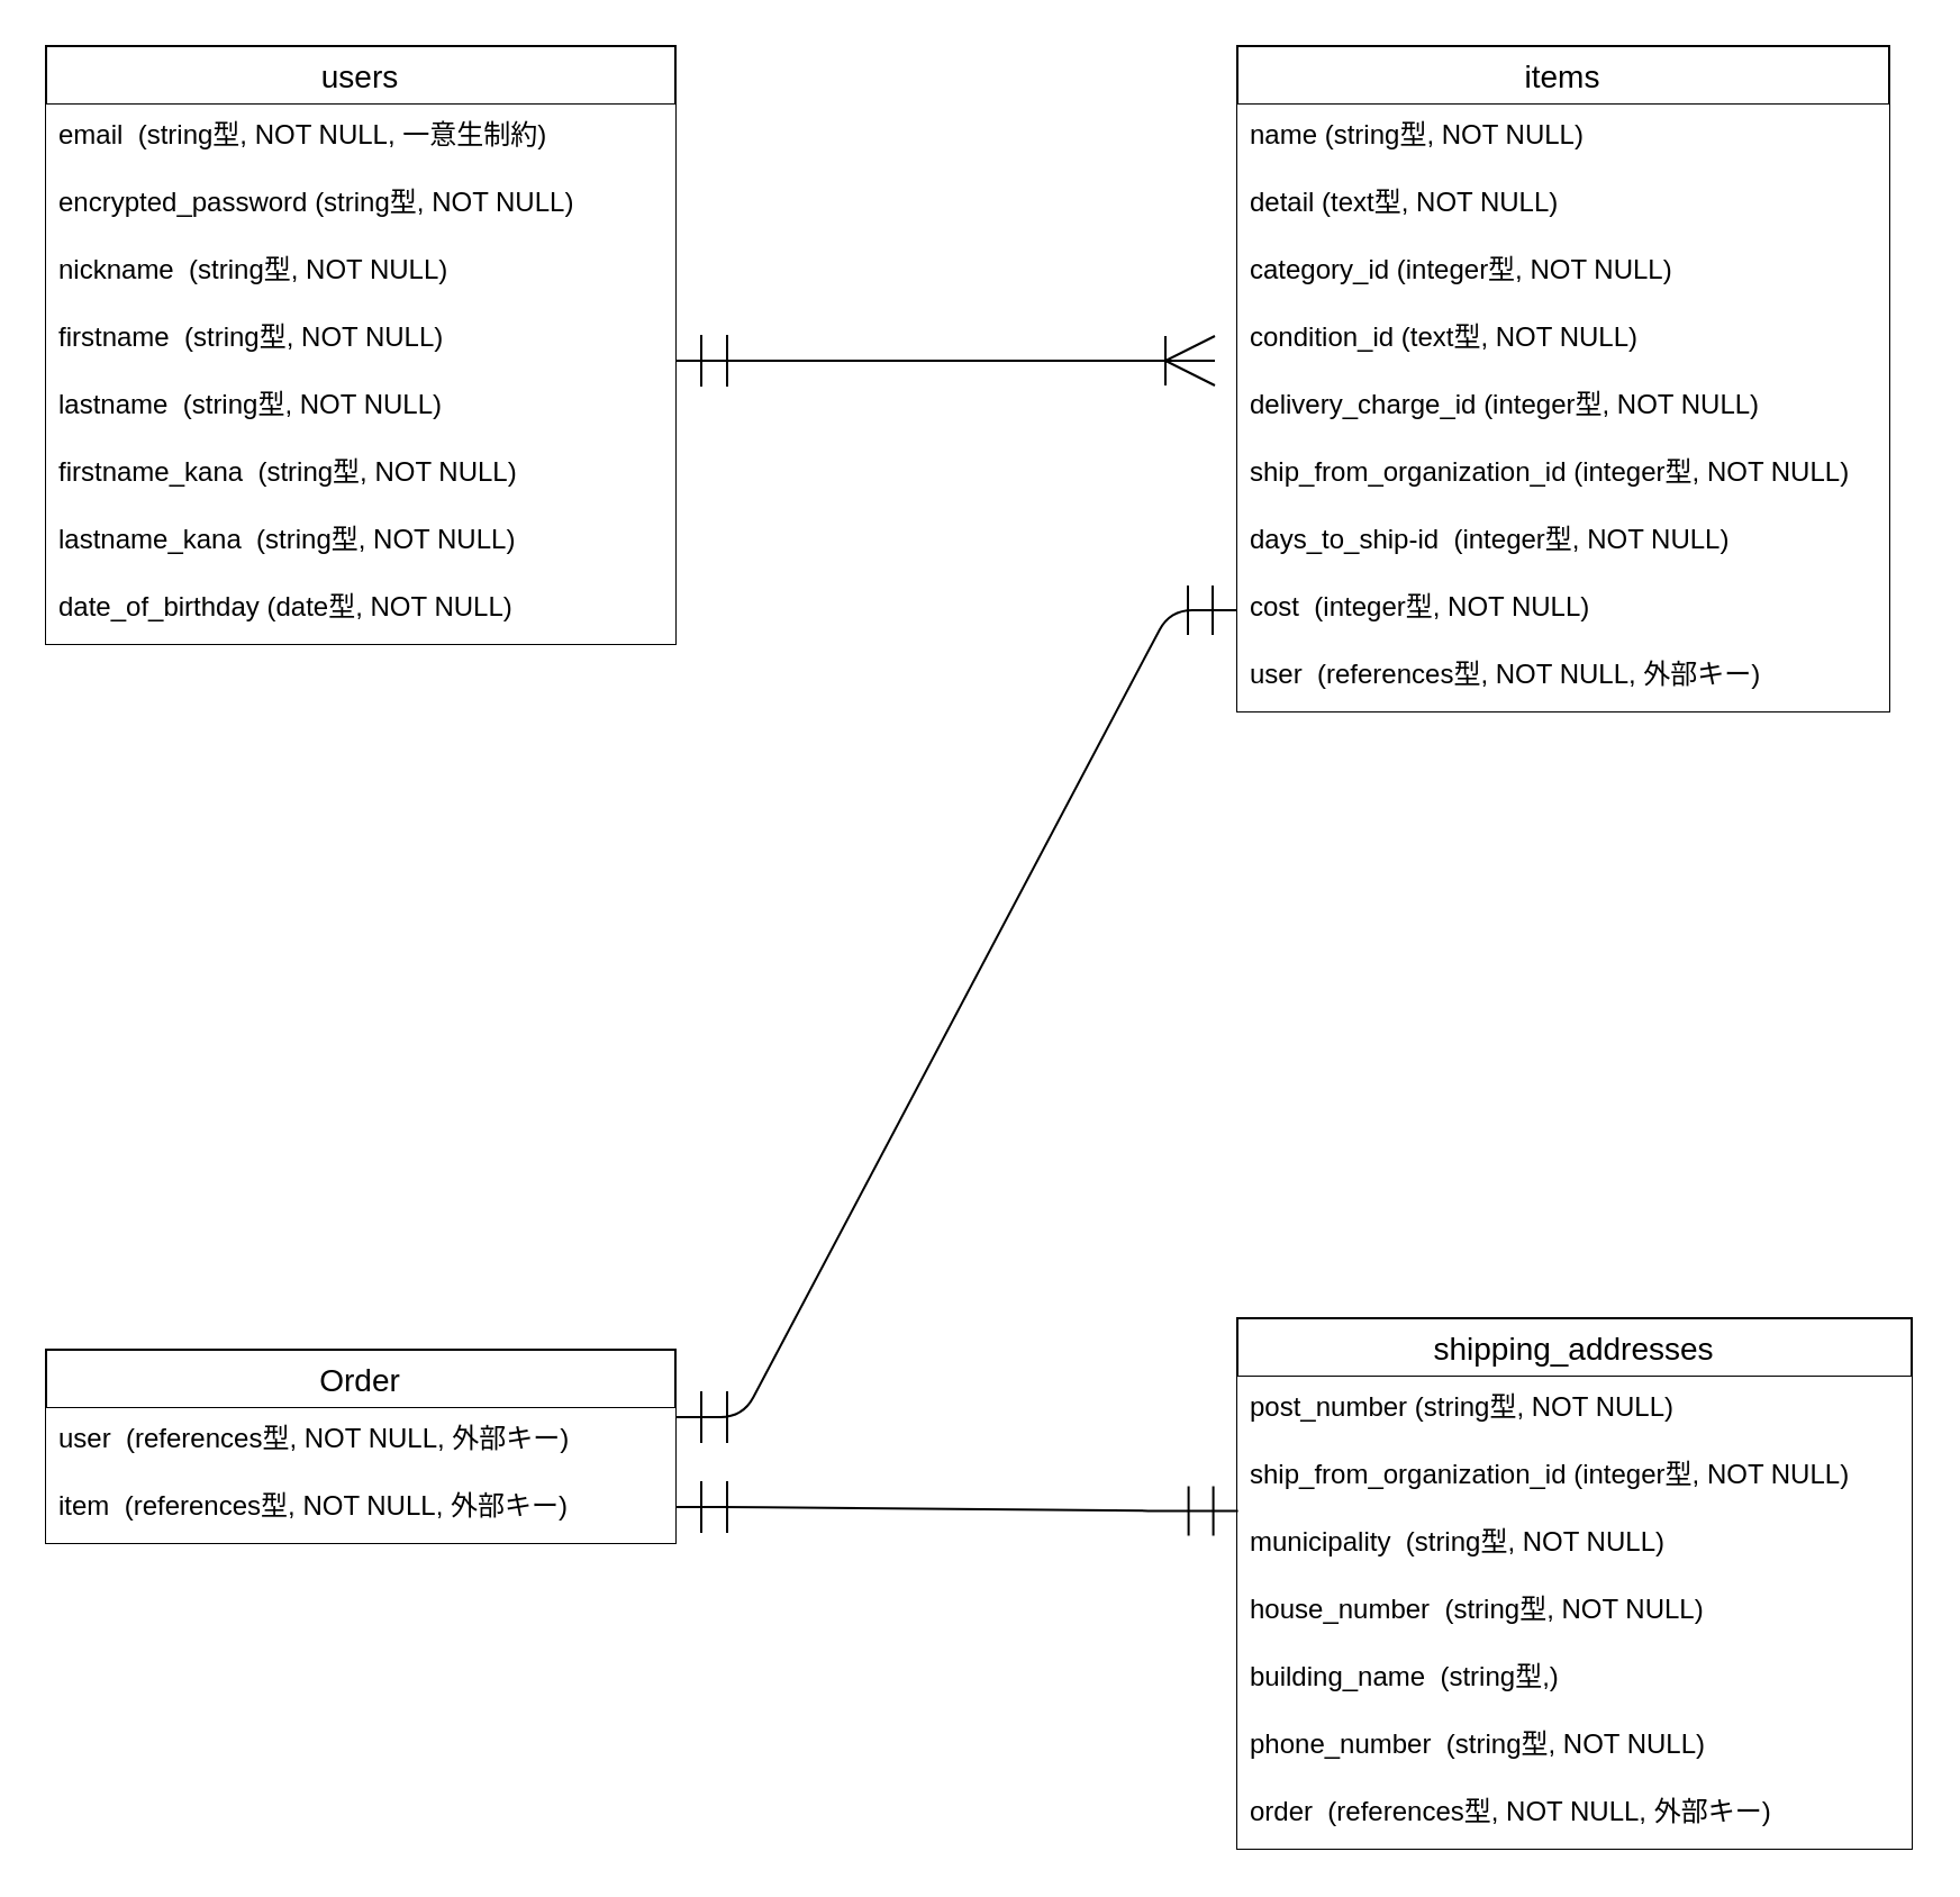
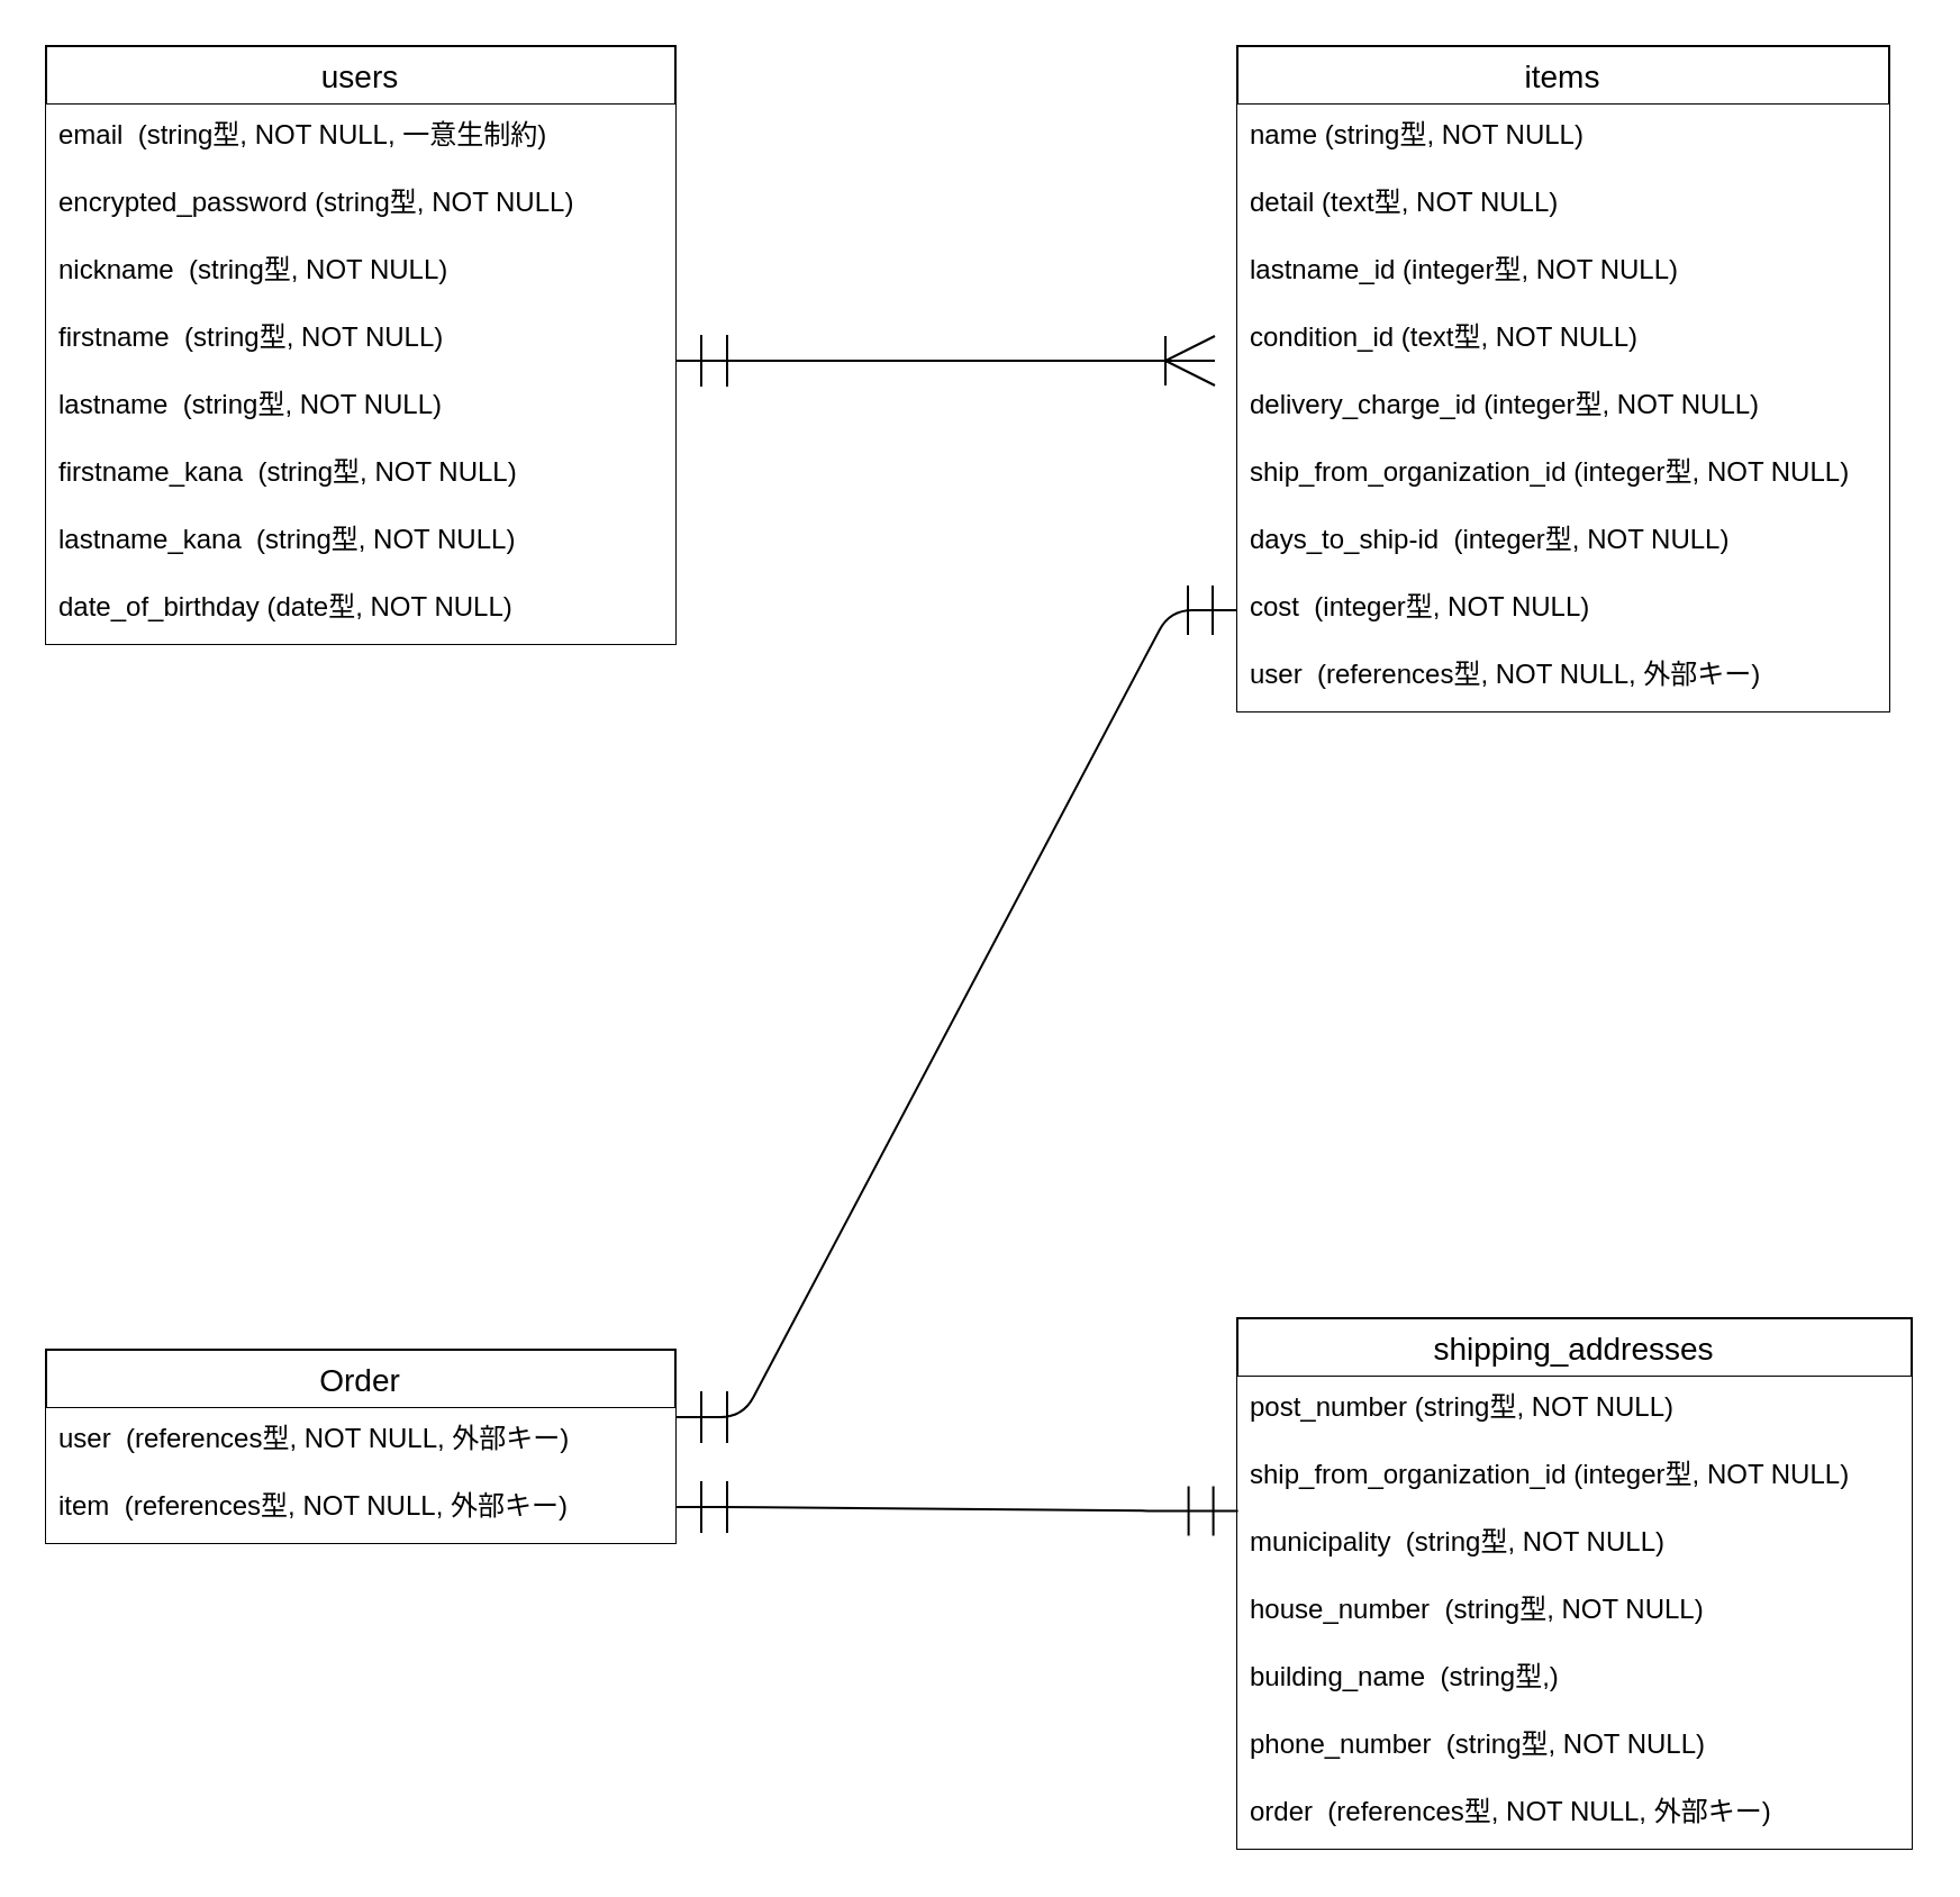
  <mxCell id="0" />
  <mxCell id="1" parent="0" />
  <mxCell id="2" value="users" style="swimlane;fontStyle=0;childLayout=stackLayout;horizontal=1;startSize=26;horizontalStack=0;resizeParent=1;resizeParentMax=0;resizeLast=0;collapsible=1;marginBottom=0;align=center;fontSize=14;" parent="1" vertex="1"><mxGeometry x="20" y="20" width="280" height="266" as="geometry" /></mxCell>
  <mxCell id="3" value="email  (string型, NOT NULL, 一意生制約)" style="text;strokeColor=none;fillColor=default;spacingLeft=4;spacingRight=4;overflow=hidden;rotatable=0;points=[[0,0.5],[1,0.5]];portConstraint=eastwest;fontSize=12;" parent="2" vertex="1"><mxGeometry y="26" width="280" height="30" as="geometry" /></mxCell>
  <mxCell id="4" value="encrypted_password (string型, NOT NULL)" style="text;strokeColor=none;fillColor=default;spacingLeft=4;spacingRight=4;overflow=hidden;rotatable=0;points=[[0,0.5],[1,0.5]];portConstraint=eastwest;fontSize=12;" parent="2" vertex="1"><mxGeometry y="56" width="280" height="30" as="geometry" /></mxCell>
  <mxCell id="5" value="nickname  (string型, NOT NULL)" style="text;strokeColor=none;fillColor=default;spacingLeft=4;spacingRight=4;overflow=hidden;rotatable=0;points=[[0,0.5],[1,0.5]];portConstraint=eastwest;fontSize=12;" parent="2" vertex="1"><mxGeometry y="86" width="280" height="30" as="geometry" /></mxCell>
  <mxCell id="6" value="firstname  (string型, NOT NULL)" style="text;strokeColor=none;fillColor=default;spacingLeft=4;spacingRight=4;overflow=hidden;rotatable=0;points=[[0,0.5],[1,0.5]];portConstraint=eastwest;fontSize=12;" parent="2" vertex="1"><mxGeometry y="116" width="280" height="30" as="geometry" /></mxCell>
  <mxCell id="7" value="lastname  (string型, NOT NULL)" style="text;strokeColor=none;fillColor=default;spacingLeft=4;spacingRight=4;overflow=hidden;rotatable=0;points=[[0,0.5],[1,0.5]];portConstraint=eastwest;fontSize=12;" parent="2" vertex="1"><mxGeometry y="146" width="280" height="30" as="geometry" /></mxCell>
  <mxCell id="8" value="firstname_kana  (string型, NOT NULL)" style="text;strokeColor=none;fillColor=default;spacingLeft=4;spacingRight=4;overflow=hidden;rotatable=0;points=[[0,0.5],[1,0.5]];portConstraint=eastwest;fontSize=12;" parent="2" vertex="1"><mxGeometry y="176" width="280" height="30" as="geometry" /></mxCell>
  <mxCell id="9" value="lastname_kana  (string型, NOT NULL)" style="text;strokeColor=none;fillColor=default;spacingLeft=4;spacingRight=4;overflow=hidden;rotatable=0;points=[[0,0.5],[1,0.5]];portConstraint=eastwest;fontSize=12;" parent="2" vertex="1"><mxGeometry y="206" width="280" height="30" as="geometry" /></mxCell>
  <mxCell id="10" value="date_of_birthday (date型, NOT NULL)" style="text;strokeColor=none;fillColor=default;spacingLeft=4;spacingRight=4;overflow=hidden;rotatable=0;points=[[0,0.5],[1,0.5]];portConstraint=eastwest;fontSize=12;" parent="2" vertex="1"><mxGeometry y="236" width="280" height="30" as="geometry" /></mxCell>
  <mxCell id="11" value="items" style="swimlane;fontStyle=0;childLayout=stackLayout;horizontal=1;startSize=26;horizontalStack=0;resizeParent=1;resizeParentMax=0;resizeLast=0;collapsible=1;marginBottom=0;align=center;fontSize=14;" parent="1" vertex="1"><mxGeometry x="550" y="20" width="290" height="296" as="geometry" /></mxCell>
  <mxCell id="12" value="name (string型, NOT NULL)" style="text;strokeColor=none;fillColor=default;spacingLeft=4;spacingRight=4;overflow=hidden;rotatable=0;points=[[0,0.5],[1,0.5]];portConstraint=eastwest;fontSize=12;" parent="11" vertex="1"><mxGeometry y="26" width="290" height="30" as="geometry" /></mxCell>
  <mxCell id="13" value="detail (text型, NOT NULL)" style="text;strokeColor=none;fillColor=default;spacingLeft=4;spacingRight=4;overflow=hidden;rotatable=0;points=[[0,0.5],[1,0.5]];portConstraint=eastwest;fontSize=12;" parent="11" vertex="1"><mxGeometry y="56" width="290" height="30" as="geometry" /></mxCell>
- <mxCell id="14" value="category_id (integer型, NOT NULL)" style="text;strokeColor=none;fillColor=default;spacingLeft=4;spacingRight=4;overflow=hidden;rotatable=0;points=[[0,0.5],[1,0.5]];portConstraint=eastwest;fontSize=12;" parent="11" vertex="1"><mxGeometry y="86" width="290" height="30" as="geometry" /></mxCell>
+ <mxCell id="14" value="lastname_id (integer型, NOT NULL)" style="text;strokeColor=none;fillColor=default;spacingLeft=4;spacingRight=4;overflow=hidden;rotatable=0;points=[[0,0.5],[1,0.5]];portConstraint=eastwest;fontSize=12;" parent="11" vertex="1"><mxGeometry y="86" width="290" height="30" as="geometry" /></mxCell>
  <mxCell id="15" value="condition_id (text型, NOT NULL)" style="text;strokeColor=none;fillColor=default;spacingLeft=4;spacingRight=4;overflow=hidden;rotatable=0;points=[[0,0.5],[1,0.5]];portConstraint=eastwest;fontSize=12;" parent="11" vertex="1"><mxGeometry y="116" width="290" height="30" as="geometry" /></mxCell>
  <mxCell id="16" value="delivery_charge_id (integer型, NOT NULL)" style="text;strokeColor=none;fillColor=default;spacingLeft=4;spacingRight=4;overflow=hidden;rotatable=0;points=[[0,0.5],[1,0.5]];portConstraint=eastwest;fontSize=12;" parent="11" vertex="1"><mxGeometry y="146" width="290" height="30" as="geometry" /></mxCell>
  <mxCell id="17" value="ship_from_organization_id (integer型, NOT NULL)" style="text;strokeColor=none;fillColor=default;spacingLeft=4;spacingRight=4;overflow=hidden;rotatable=0;points=[[0,0.5],[1,0.5]];portConstraint=eastwest;fontSize=12;" parent="11" vertex="1"><mxGeometry y="176" width="290" height="30" as="geometry" /></mxCell>
  <mxCell id="18" value="days_to_ship-id  (integer型, NOT NULL)" style="text;strokeColor=none;fillColor=default;spacingLeft=4;spacingRight=4;overflow=hidden;rotatable=0;points=[[0,0.5],[1,0.5]];portConstraint=eastwest;fontSize=12;" parent="11" vertex="1"><mxGeometry y="206" width="290" height="30" as="geometry" /></mxCell>
  <mxCell id="19" value="cost  (integer型, NOT NULL)" style="text;strokeColor=none;fillColor=default;spacingLeft=4;spacingRight=4;overflow=hidden;rotatable=0;points=[[0,0.5],[1,0.5]];portConstraint=eastwest;fontSize=12;" parent="11" vertex="1"><mxGeometry y="236" width="290" height="30" as="geometry" /></mxCell>
  <mxCell id="20" value="user  (references型, NOT NULL, 外部キー)" style="text;strokeColor=none;fillColor=default;spacingLeft=4;spacingRight=4;overflow=hidden;rotatable=0;points=[[0,0.5],[1,0.5]];portConstraint=eastwest;fontSize=12;" parent="11" vertex="1"><mxGeometry y="266" width="290" height="30" as="geometry" /></mxCell>
  <mxCell id="21" value="Order" style="swimlane;fontStyle=0;childLayout=stackLayout;horizontal=1;startSize=26;horizontalStack=0;resizeParent=1;resizeParentMax=0;resizeLast=0;collapsible=1;marginBottom=0;align=center;fontSize=14;" parent="1" vertex="1"><mxGeometry x="20" y="600" width="280" height="86" as="geometry" /></mxCell>
  <mxCell id="22" value="user  (references型, NOT NULL, 外部キー)" style="text;strokeColor=none;fillColor=default;spacingLeft=4;spacingRight=4;overflow=hidden;rotatable=0;points=[[0,0.5],[1,0.5]];portConstraint=eastwest;fontSize=12;" parent="21" vertex="1"><mxGeometry y="26" width="280" height="30" as="geometry" /></mxCell>
  <mxCell id="23" value="item  (references型, NOT NULL, 外部キー)" style="text;strokeColor=none;fillColor=default;spacingLeft=4;spacingRight=4;overflow=hidden;rotatable=0;points=[[0,0.5],[1,0.5]];portConstraint=eastwest;fontSize=12;" vertex="1" parent="21"><mxGeometry y="56" width="280" height="30" as="geometry" /></mxCell>
  <mxCell id="24" value="shipping_addresses" style="swimlane;fontStyle=0;childLayout=stackLayout;horizontal=1;startSize=26;horizontalStack=0;resizeParent=1;resizeParentMax=0;resizeLast=0;collapsible=1;marginBottom=0;align=center;fontSize=14;" parent="1" vertex="1"><mxGeometry x="550" y="586" width="300" height="236" as="geometry" /></mxCell>
  <mxCell id="25" value="post_number (string型, NOT NULL)" style="text;strokeColor=none;fillColor=default;spacingLeft=4;spacingRight=4;overflow=hidden;rotatable=0;points=[[0,0.5],[1,0.5]];portConstraint=eastwest;fontSize=12;" parent="24" vertex="1"><mxGeometry y="26" width="300" height="30" as="geometry" /></mxCell>
  <mxCell id="26" value="ship_from_organization_id (integer型, NOT NULL)" style="text;strokeColor=none;fillColor=default;spacingLeft=4;spacingRight=4;overflow=hidden;rotatable=0;points=[[0,0.5],[1,0.5]];portConstraint=eastwest;fontSize=12;" parent="24" vertex="1"><mxGeometry y="56" width="300" height="30" as="geometry" /></mxCell>
  <mxCell id="27" value="municipality  (string型, NOT NULL)" style="text;strokeColor=none;fillColor=default;spacingLeft=4;spacingRight=4;overflow=hidden;rotatable=0;points=[[0,0.5],[1,0.5]];portConstraint=eastwest;fontSize=12;" parent="24" vertex="1"><mxGeometry y="86" width="300" height="30" as="geometry" /></mxCell>
  <mxCell id="28" value="house_number  (string型, NOT NULL)" style="text;strokeColor=none;fillColor=default;spacingLeft=4;spacingRight=4;overflow=hidden;rotatable=0;points=[[0,0.5],[1,0.5]];portConstraint=eastwest;fontSize=12;" parent="24" vertex="1"><mxGeometry y="116" width="300" height="30" as="geometry" /></mxCell>
  <mxCell id="29" value="building_name  (string型,)" style="text;strokeColor=none;fillColor=default;spacingLeft=4;spacingRight=4;overflow=hidden;rotatable=0;points=[[0,0.5],[1,0.5]];portConstraint=eastwest;fontSize=12;" parent="24" vertex="1"><mxGeometry y="146" width="300" height="30" as="geometry" /></mxCell>
  <mxCell id="30" value="phone_number  (string型, NOT NULL)" style="text;strokeColor=none;fillColor=default;spacingLeft=4;spacingRight=4;overflow=hidden;rotatable=0;points=[[0,0.5],[1,0.5]];portConstraint=eastwest;fontSize=12;" parent="24" vertex="1"><mxGeometry y="176" width="300" height="30" as="geometry" /></mxCell>
  <mxCell id="31" value="order  (references型, NOT NULL, 外部キー)" style="text;strokeColor=none;fillColor=default;spacingLeft=4;spacingRight=4;overflow=hidden;rotatable=0;points=[[0,0.5],[1,0.5]];portConstraint=eastwest;fontSize=12;" vertex="1" parent="24"><mxGeometry y="206" width="300" height="30" as="geometry" /></mxCell>
  <mxCell id="32" value="" style="edgeStyle=entityRelationEdgeStyle;fontSize=12;html=1;endArrow=ERoneToMany;startArrow=ERmandOne;startSize=21;endSize=20;targetPerimeterSpacing=0;strokeColor=default;" parent="1" edge="1"><mxGeometry width="100" height="100" relative="1" as="geometry"><mxPoint x="300" y="160" as="sourcePoint" /><mxPoint x="540" y="160" as="targetPoint" /></mxGeometry></mxCell>
  <mxCell id="33" value="" style="edgeStyle=entityRelationEdgeStyle;fontSize=12;html=1;endArrow=ERmandOne;startArrow=ERmandOne;startSize=21;endSize=20;targetPerimeterSpacing=0;entryX=0;entryY=0.5;entryDx=0;entryDy=0;" parent="1" target="19" edge="1"><mxGeometry width="100" height="100" relative="1" as="geometry"><mxPoint x="300" y="630" as="sourcePoint" /><mxPoint x="400" y="530" as="targetPoint" /></mxGeometry></mxCell>
  <mxCell id="34" value="" style="edgeStyle=entityRelationEdgeStyle;fontSize=12;html=1;endArrow=ERmandOne;startArrow=ERmandOne;startSize=21;endSize=20;targetPerimeterSpacing=0;entryX=0.001;entryY=0.993;entryDx=0;entryDy=0;entryPerimeter=0;" parent="1" target="26" edge="1"><mxGeometry width="100" height="100" relative="1" as="geometry"><mxPoint x="300" y="670" as="sourcePoint" /><mxPoint x="540" y="670" as="targetPoint" /></mxGeometry></mxCell>
